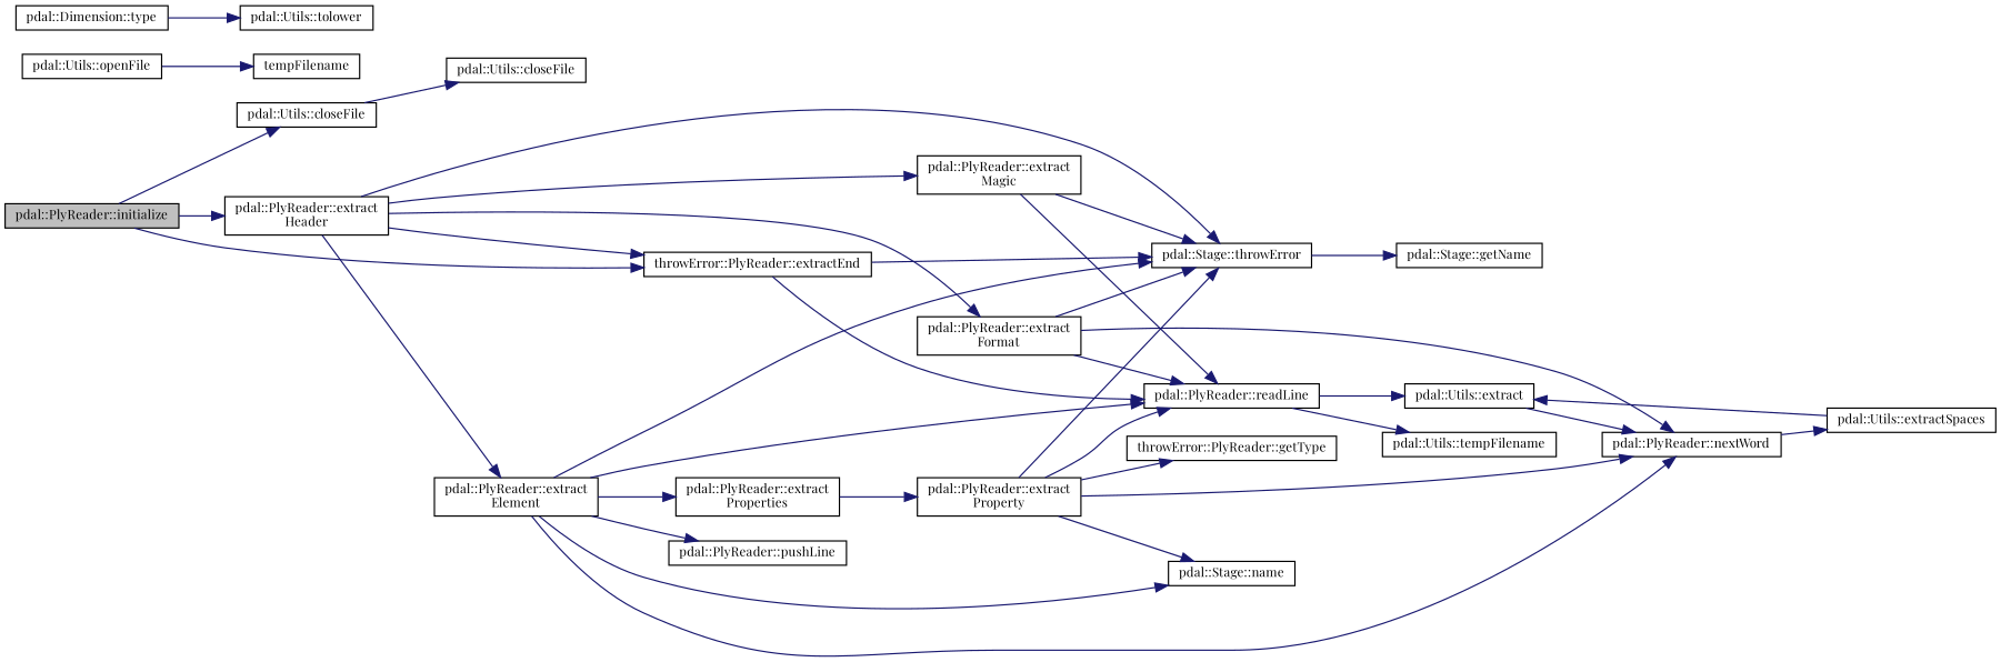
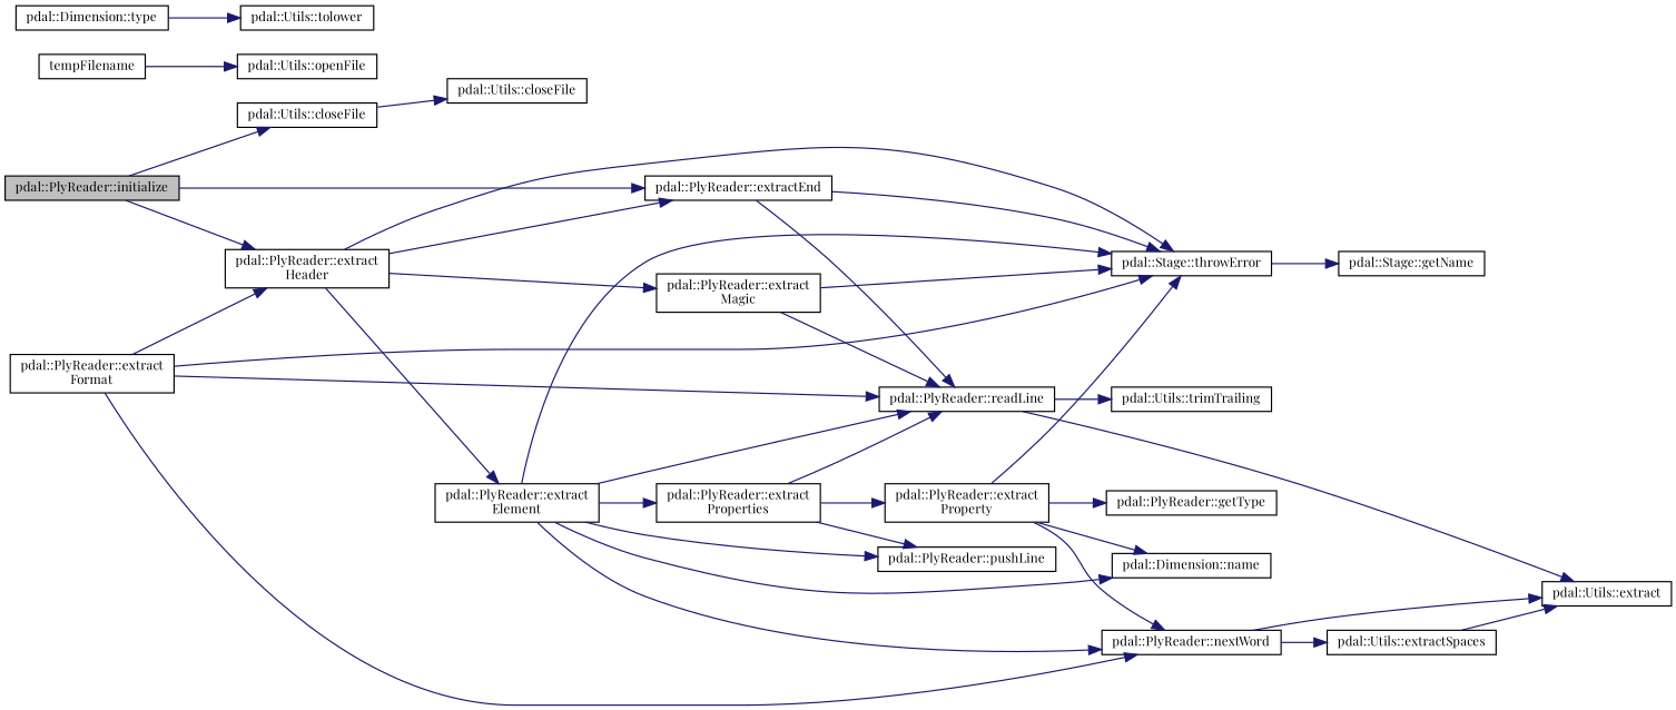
  digraph {
    fontname="Playfair Display"
    rankdir=LR
    node [color=black fillcolor=white fontname="Playfair Display" fontsize=10 shape=record style=filled]
    edge [color=midnightblue fontname="Playfair Display" fontsize=10 labelfontname=Helvetica labelfontsize=10 style=solid]
    n1 [fillcolor=grey75 fontcolor=black height=0.2 label="pdal::PlyReader::initialize" width=0.4]
    n2 [height=0.2 label="pdal::Utils::closeFile" width=0.4]
    n3 [height=0.2 label="pdal::PlyReader::extract\lHeader" width=0.4]
-   n4 [height=0.2 label="throwError::PlyReader::extractEnd" width=0.4]
+   n4 [height=0.2 label="pdal::PlyReader::extractEnd" width=0.4]
    n5 [height=0.2 label="pdal::Utils::closeFile" width=0.4]
    n6 [height=0.2 label="pdal::PlyReader::extract\lElement" width=0.4]
    n7 [height=0.2 label="pdal::Stage::throwError" width=0.4]
    n8 [height=0.2 label="pdal::PlyReader::extract\lFormat" width=0.4]
    n9 [height=0.2 label="pdal::PlyReader::extract\lMagic" width=0.4]
    n10 [height=0.2 label="pdal::Utils::openFile" width=0.4]
    n11 [height=0.2 label=tempFilename width=0.4]
    n12 [height=0.2 label="pdal::PlyReader::extract\lProperties" width=0.4]
-   n13 [height=0.2 label="pdal::Stage::name" width=0.4]
+   n13 [height=0.2 label="pdal::Dimension::name" width=0.4]
    n14 [height=0.2 label="pdal::PlyReader::nextWord" width=0.4]
    n15 [height=0.2 label="pdal::PlyReader::pushLine" width=0.4]
    n16 [height=0.2 label="pdal::PlyReader::readLine" width=0.4]
    n17 [height=0.2 label="pdal::Stage::getName" width=0.4]
    n18 [height=0.2 label="pdal::PlyReader::extract\lProperty" width=0.4]
    n19 [height=0.2 label="pdal::Utils::extractSpaces" width=0.4]
    n20 [height=0.2 label="pdal::Utils::extract" width=0.4]
-   n21 [height=0.2 label="pdal::Utils::tempFilename" width=0.4]
-   n22 [height=0.2 label="throwError::PlyReader::getType" width=0.4]
+   n21 [height=0.2 label="pdal::Utils::trimTrailing" width=0.4]
+   n22 [height=0.2 label="pdal::PlyReader::getType" width=0.4]
    n23 [height=0.2 label="pdal::Dimension::type" width=0.4]
    n24 [height=0.2 label="pdal::Utils::tolower" width=0.4]
    n1 -> n2
    n1 -> n3
    n1 -> n4
    n2 -> n5
    n3 -> n4
    n3 -> n6
    n3 -> n7
-   n3 -> n8
+   n8 -> n3
    n3 -> n9
    n4 -> n7
    n4 -> n16
    n6 -> n7
    n6 -> n12
    n6 -> n13
    n6 -> n14
    n6 -> n15
    n6 -> n16
    n7 -> n17
    n8 -> n7
    n8 -> n14
    n8 -> n16
    n9 -> n7
    n9 -> n16
-   n10 -> n11
-   n18 -> n16
+   n11 -> n10
+   n12 -> n15
+   n12 -> n16
    n12 -> n18
    n14 -> n19
-   n20 -> n14
+   n14 -> n20
    n16 -> n20
    n16 -> n21
    n18 -> n7
    n18 -> n13
    n18 -> n14
    n18 -> n22
    n19 -> n20
    n23 -> n24
  }
